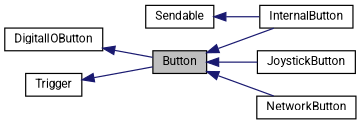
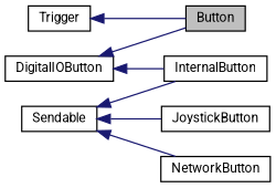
  digraph {
    fontname=Roboto
    rankdir=LR
    node [color=black fontname=Roboto fontsize=10 shape=record]
    edge [color=midnightblue dir=back fontname=Roboto fontsize=10 labelfontname=FreeSans labelfontsize=10 style=solid]
    n1 [fillcolor=grey75 fontcolor=black height=0.2 label=Button style=filled width=0.4]
    n2 [height=0.2 label=InternalButton width=0.4]
    n3 [height=0.2 label=JoystickButton width=0.4]
    n4 [height=0.2 label=NetworkButton width=0.4]
    n5 [height=0.2 label=DigitalIOButton width=0.4]
    n6 [height=0.2 label=Trigger width=0.4]
    n7 [height=0.2 label=Sendable width=0.4]
-   n1 -> n2
-   n1 -> n3
-   n1 -> n4
+   n5 -> n2
+   n7 -> n3
+   n7 -> n4
    n5 -> n1
    n6 -> n1
    n7 -> n2
  }
